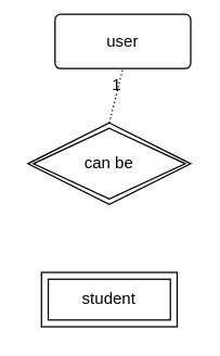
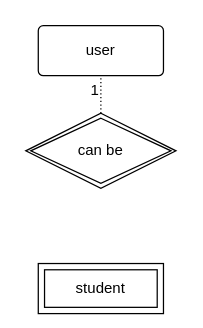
  <mxCell id="0" />
  <mxCell id="1" parent="0" />
- <mxCell id="2" value="user" style="rounded=1;arcSize=10;whiteSpace=wrap;html=1;align=center;" vertex="1" parent="1"><mxGeometry x="40" y="10" width="100" height="40" as="geometry" /></mxCell>
- <mxCell id="3" value="student" style="shape=ext;margin=3;double=1;whiteSpace=wrap;html=1;align=center;" vertex="1" parent="1"><mxGeometry x="30" y="200" width="100" height="40" as="geometry" /></mxCell>
+ <mxCell id="2" value="user" style="rounded=1;arcSize=10;whiteSpace=wrap;html=1;align=center;" vertex="1" parent="1"><mxGeometry x="30" y="20" width="100" height="40" as="geometry" /></mxCell>
+ <mxCell id="3" value="student" style="shape=ext;margin=3;double=1;whiteSpace=wrap;html=1;align=center;" vertex="1" parent="1"><mxGeometry x="30" y="210" width="100" height="40" as="geometry" /></mxCell>
  <mxCell id="4" value="can be" style="shape=rhombus;double=1;perimeter=rhombusPerimeter;whiteSpace=wrap;html=1;align=center;" vertex="1" parent="1"><mxGeometry x="20" y="90" width="120" height="60" as="geometry" /></mxCell>
  <mxCell id="5" value="" style="endArrow=none;html=1;rounded=0;dashed=1;dashPattern=1 2;entryX=0.5;entryY=1;entryDx=0;entryDy=0;exitX=0.5;exitY=0;exitDx=0;exitDy=0;" edge="1" parent="1" source="4" target="2"><mxGeometry relative="1" as="geometry"><mxPoint x="-40" y="90" as="sourcePoint" /><mxPoint x="120" y="90" as="targetPoint" /></mxGeometry></mxCell>
  <mxCell id="6" value="1" style="resizable=0;html=1;whiteSpace=wrap;align=right;verticalAlign=bottom;" connectable="0" vertex="1" parent="5"><mxGeometry x="1" relative="1" as="geometry"><mxPoint y="20" as="offset" /></mxGeometry></mxCell>
